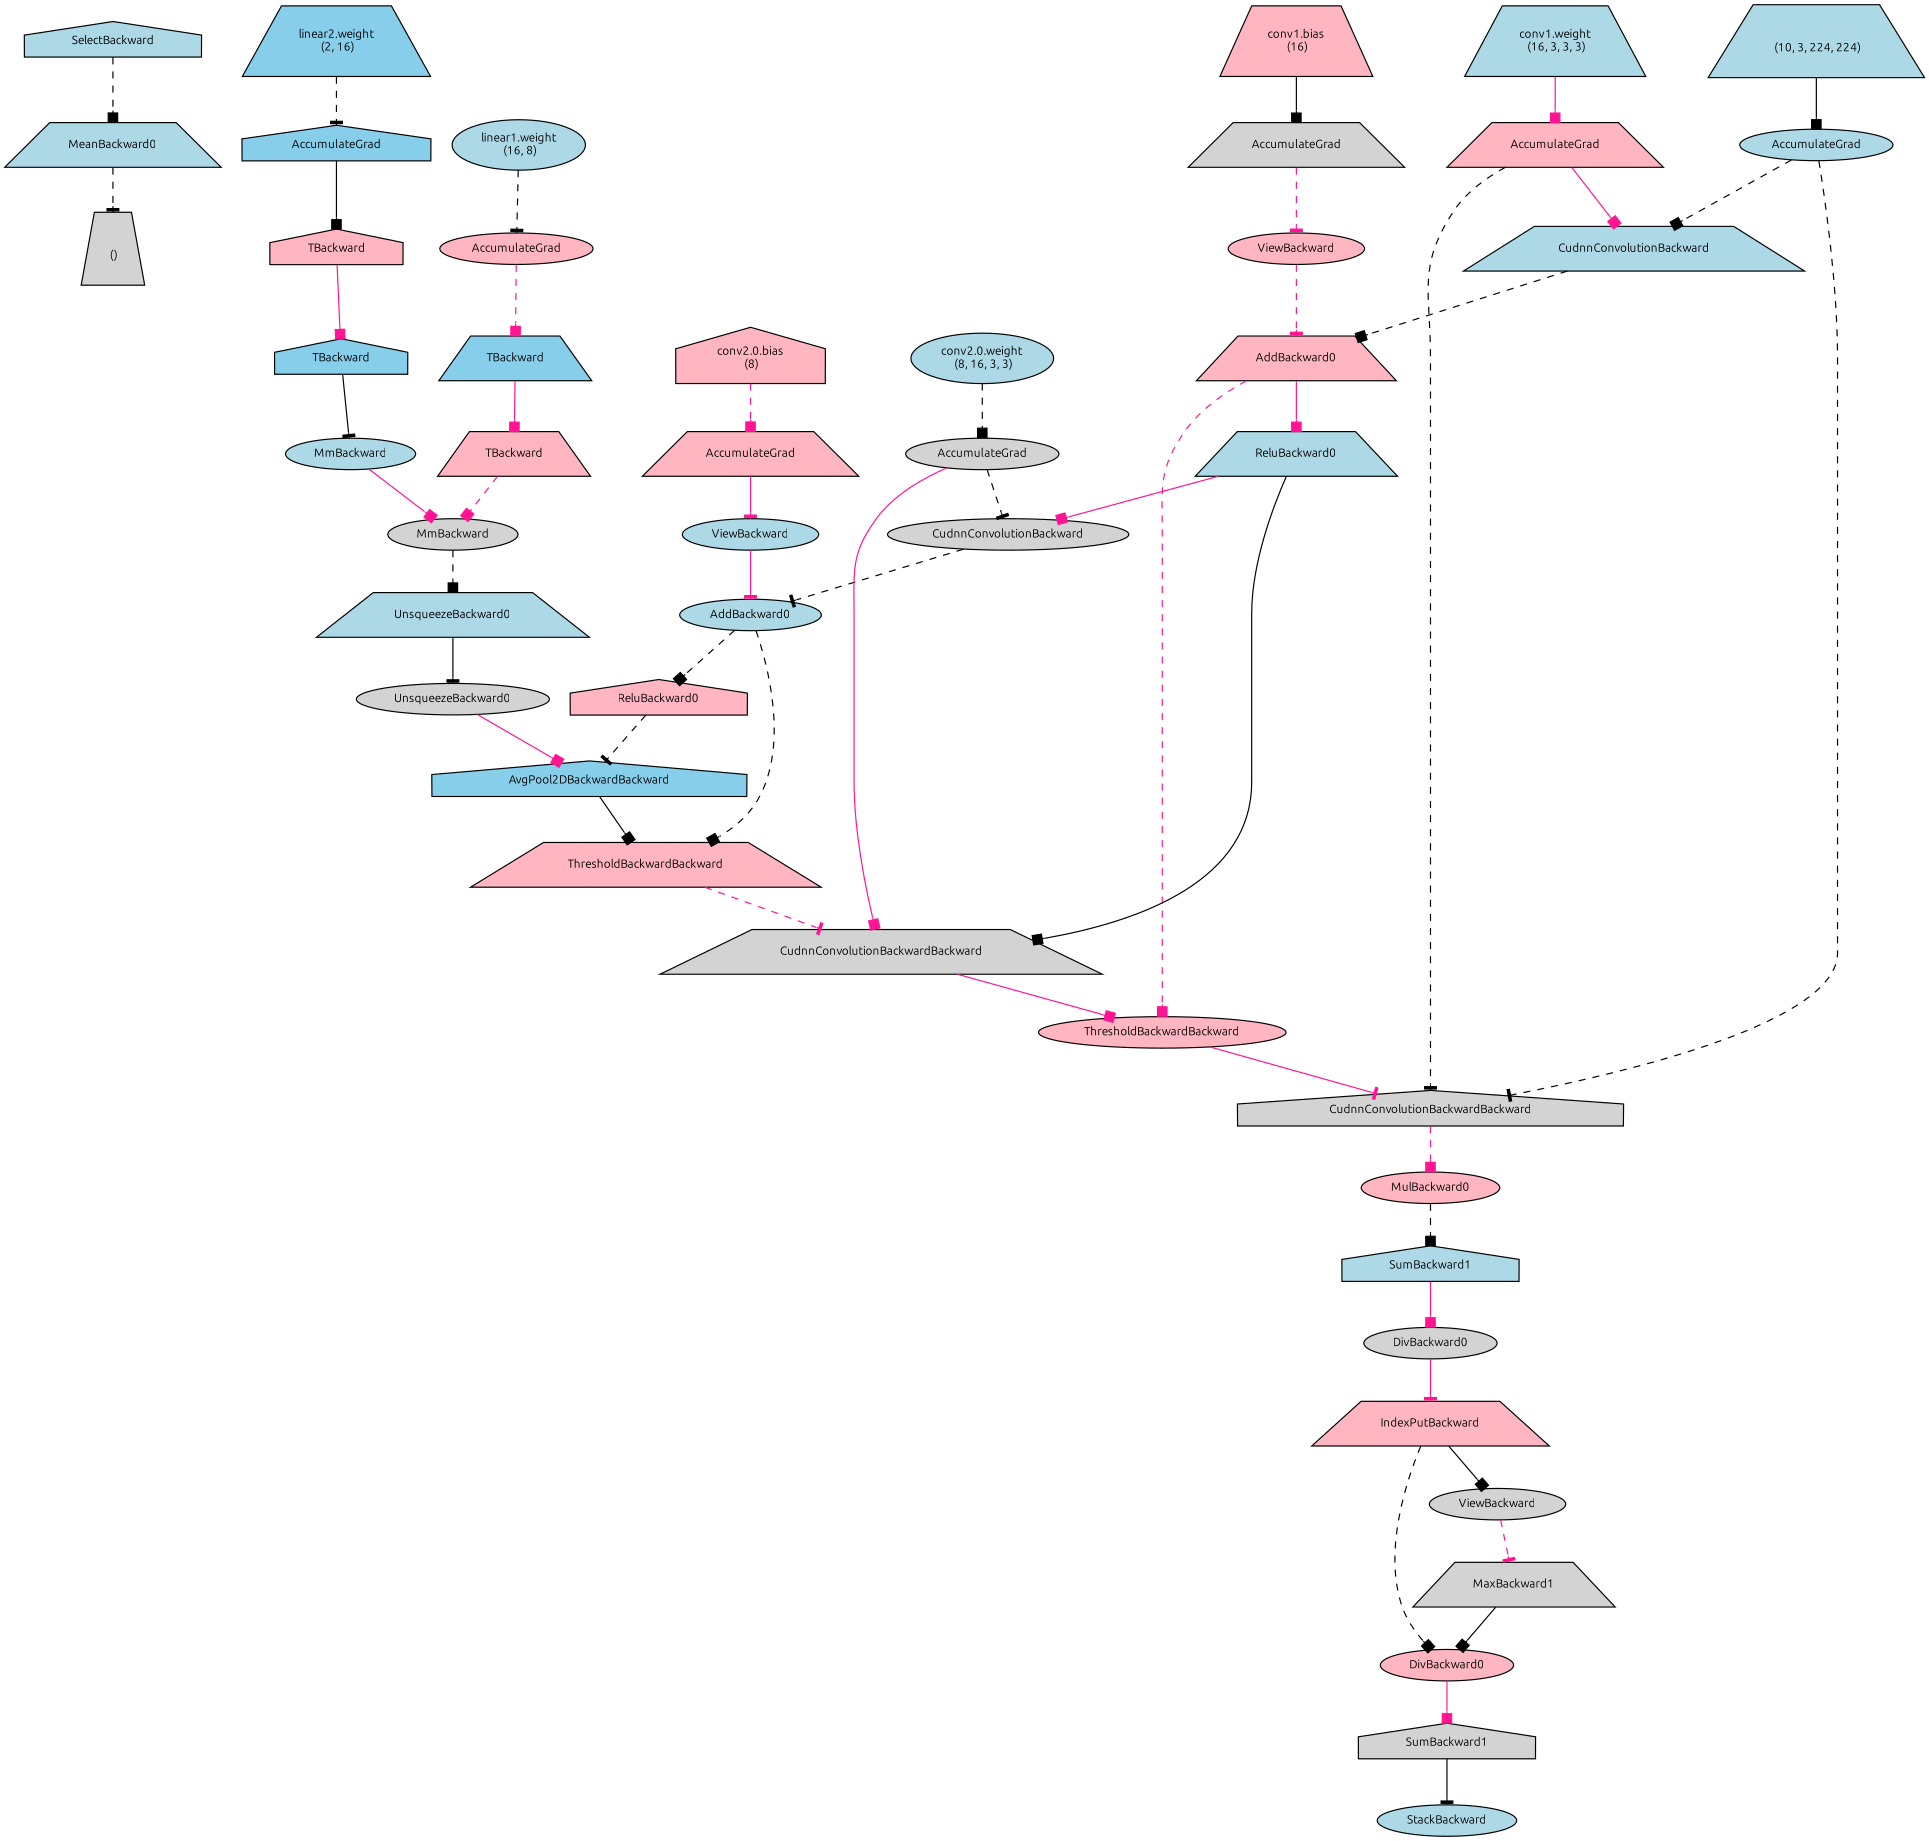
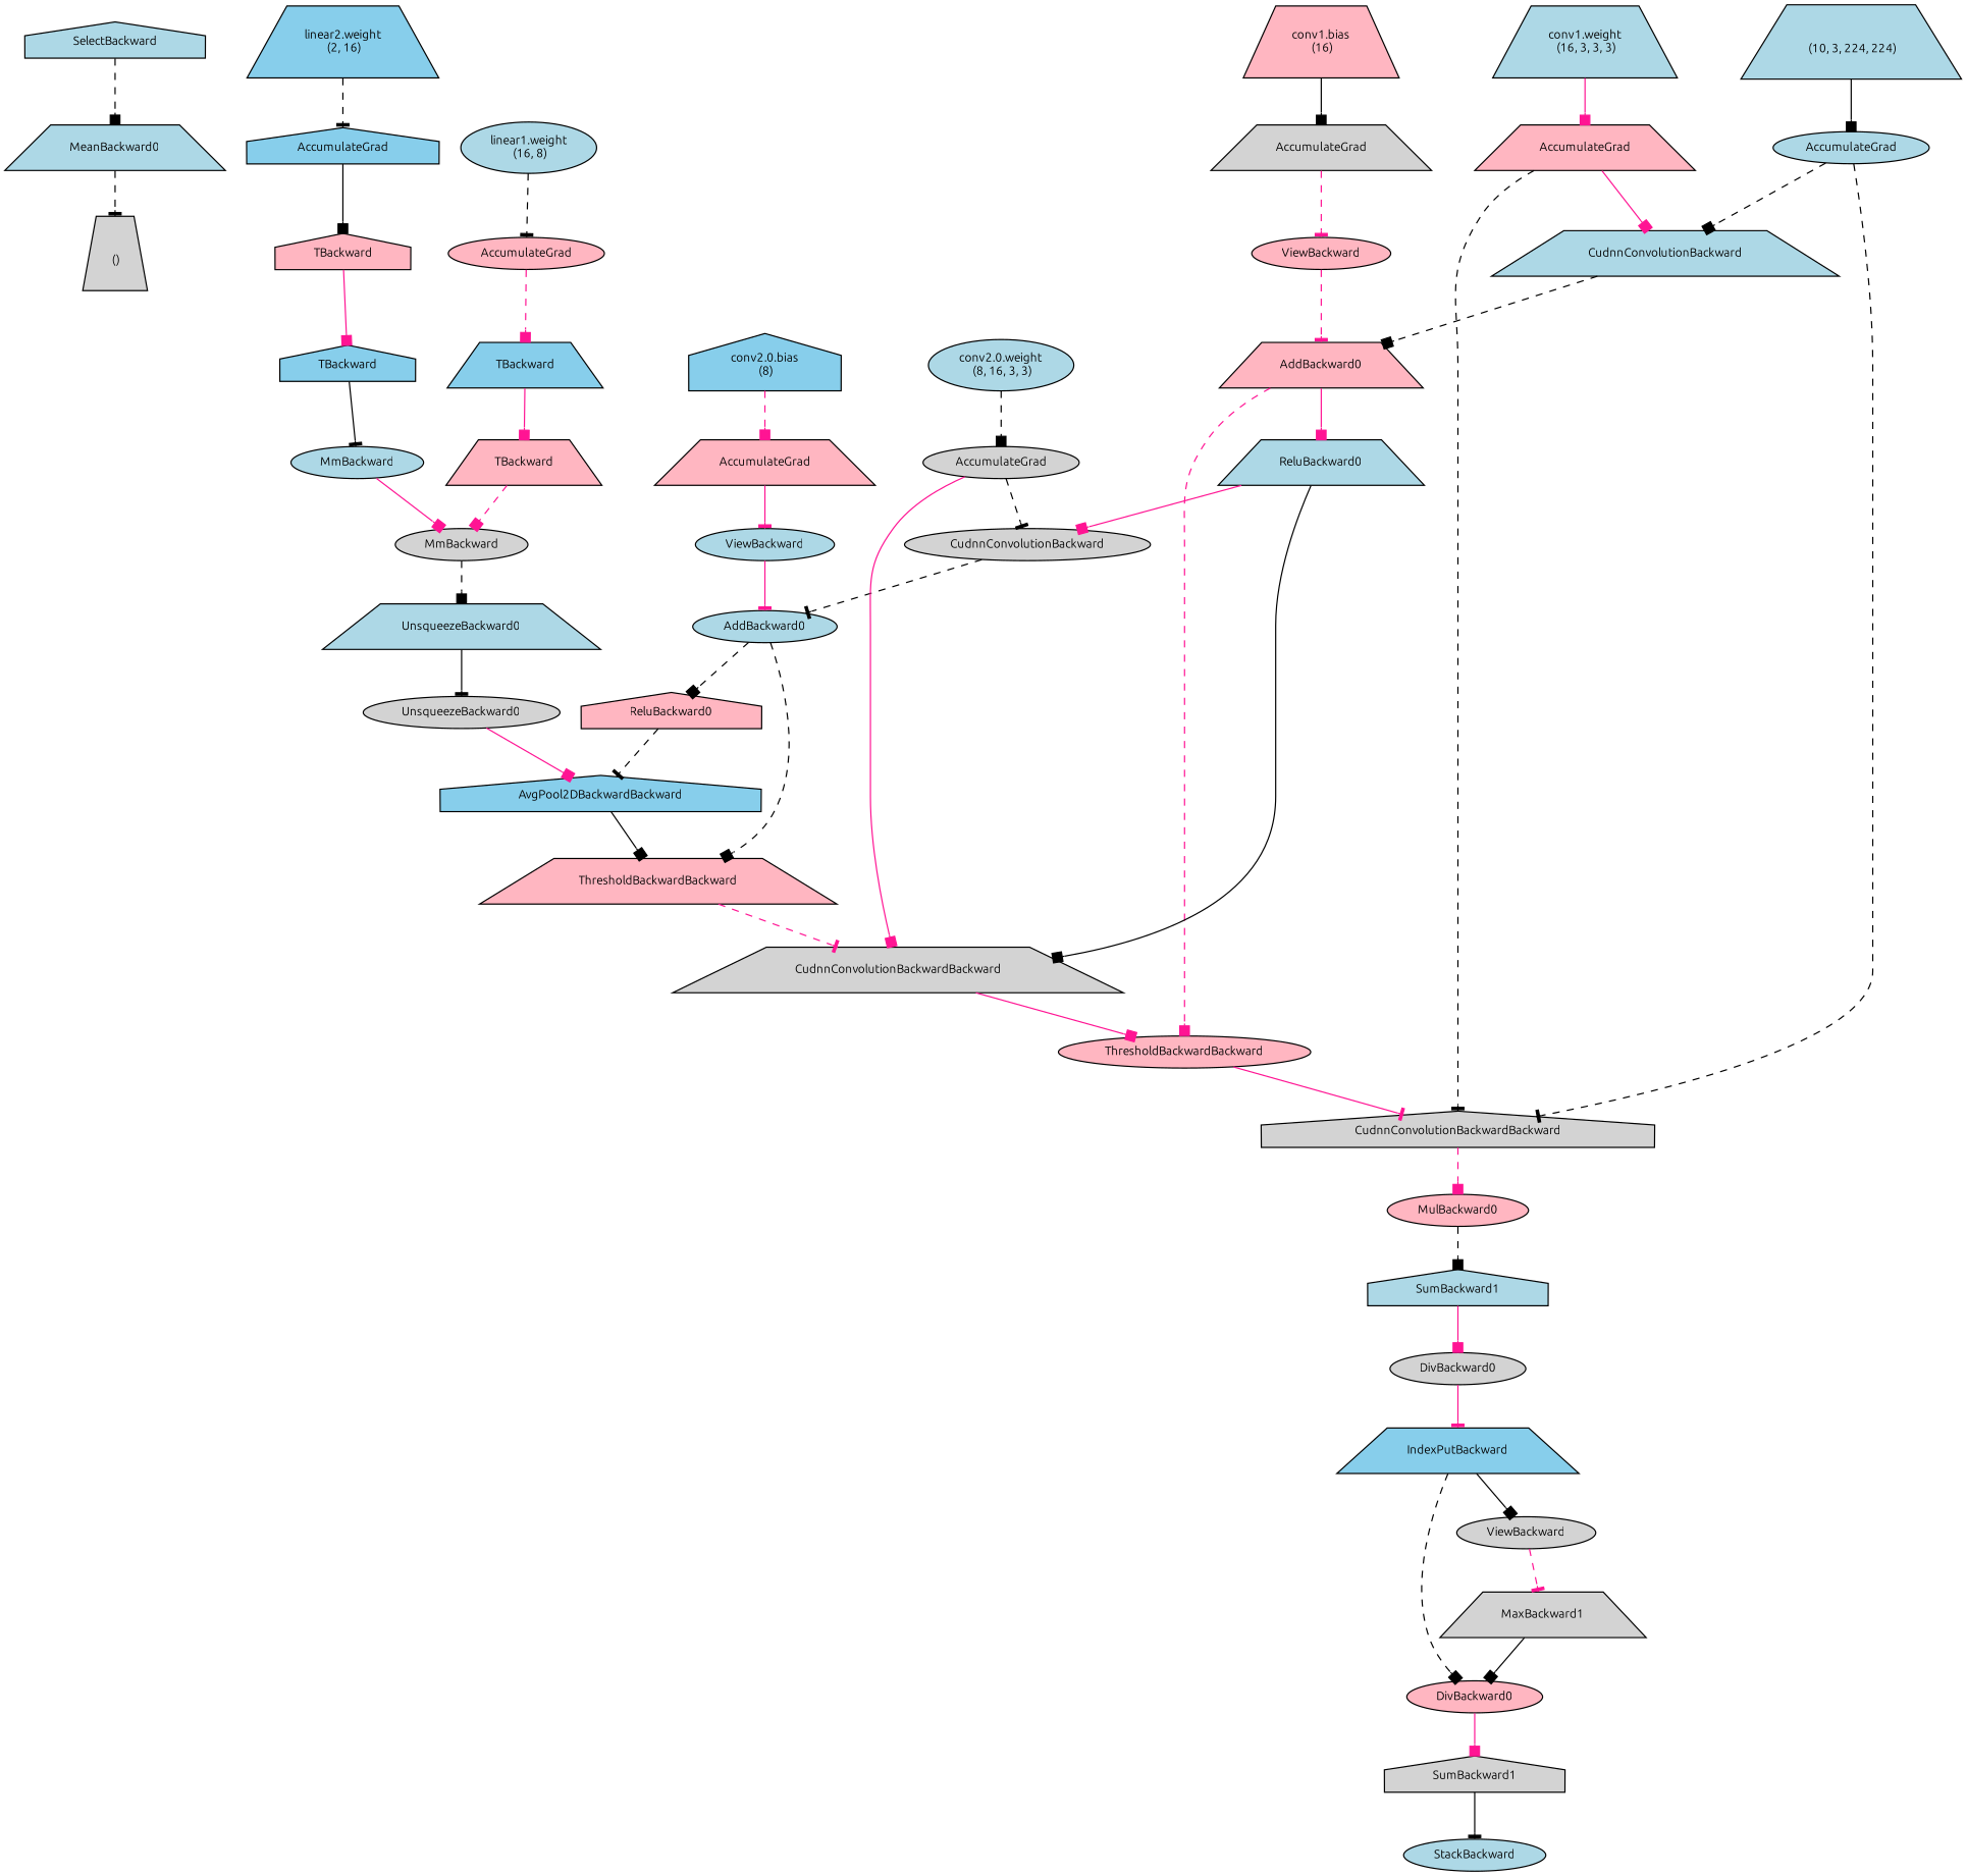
  digraph {
    fontname=Ubuntu
    node [align=left fillcolor=lightblue fontname=Ubuntu fontsize=10 ranksep=0.1 shape=trapezium style=filled]
    edge [arrowhead=box color=black fontname=Ubuntu style=dashed]
    n1 [fillcolor=lightgrey height=0.2 label="\n ()"]
    n2 [height=0.2 label=MeanBackward0]
    n3 [height=0.2 label=SelectBackward shape=house]
    n4 [height=0.2 label=StackBackward shape=ellipse]
    n5 [fillcolor=lightgrey height=0.2 label=SumBackward1 shape=house]
    n6 [fillcolor=lightpink height=0.2 label=DivBackward0 shape=ellipse]
-   n7 [fillcolor=lightpink height=0.2 label=IndexPutBackward]
+   n7 [fillcolor=skyblue height=0.2 label=IndexPutBackward]
    n8 [fillcolor=lightgrey height=0.2 label=ViewBackward shape=ellipse]
    n9 [fillcolor=lightgrey height=0.2 label=MaxBackward1]
    n10 [fillcolor=lightgrey height=0.2 label=DivBackward0 shape=ellipse]
    n11 [height=0.2 label=SumBackward1 shape=house]
    n12 [fillcolor=lightpink height=0.2 label=MulBackward0 shape=ellipse]
    n13 [fillcolor=lightgrey height=0.2 label=CudnnConvolutionBackwardBackward shape=house]
    n14 [height=0.2 label=AccumulateGrad shape=ellipse]
    n15 [height=0.2 label=CudnnConvolutionBackward]
    n16 [fillcolor=lightpink height=0.2 label=AddBackward0]
    n17 [height=0.2 label="\n (10, 3, 224, 224)"]
    n18 [fillcolor=lightpink height=0.2 label=ThresholdBackwardBackward shape=ellipse]
    n19 [fillcolor=lightgrey height=0.2 label=CudnnConvolutionBackwardBackward]
    n20 [height=0.2 label=ReluBackward0]
    n21 [fillcolor=lightgrey height=0.2 label=CudnnConvolutionBackward shape=ellipse]
    n22 [height=0.2 label=AddBackward0 shape=ellipse]
    n23 [fillcolor=lightpink height=0.2 label=AccumulateGrad]
    n24 [height=0.2 label="conv1.weight\n (16, 3, 3, 3)"]
    n25 [fillcolor=lightpink height=0.2 label=ViewBackward shape=ellipse]
    n26 [fillcolor=lightgrey height=0.2 label=AccumulateGrad]
    n27 [fillcolor=lightpink height=0.2 label="conv1.bias\n (16)"]
    n28 [fillcolor=lightpink height=0.2 label=ThresholdBackwardBackward]
    n29 [fillcolor=skyblue height=0.2 label=AvgPool2DBackwardBackward shape=house]
    n30 [fillcolor=lightgrey height=0.2 label=UnsqueezeBackward0 shape=ellipse]
    n31 [height=0.2 label=UnsqueezeBackward0]
    n32 [fillcolor=lightgrey height=0.2 label=MmBackward shape=ellipse]
    n33 [height=0.2 label=MmBackward shape=ellipse]
    n34 [fillcolor=skyblue height=0.2 label=TBackward shape=house]
    n35 [fillcolor=lightpink height=0.2 label=TBackward shape=house]
    n36 [fillcolor=skyblue height=0.2 label=AccumulateGrad shape=house]
    n37 [fillcolor=skyblue height=0.2 label="linear2.weight\n (2, 16)"]
    n38 [fillcolor=lightpink height=0.2 label=TBackward]
    n39 [fillcolor=skyblue height=0.2 label=TBackward]
    n40 [fillcolor=lightpink height=0.2 label=AccumulateGrad shape=ellipse]
    n41 [height=0.2 label="linear1.weight\n (16, 8)" shape=ellipse]
    n42 [fillcolor=lightpink height=0.2 label=ReluBackward0 shape=house]
    n43 [fillcolor=lightgrey height=0.2 label=AccumulateGrad shape=ellipse]
    n44 [height=0.2 label="conv2.0.weight\n (8, 16, 3, 3)" shape=ellipse]
    n45 [height=0.2 label=ViewBackward shape=ellipse]
    n46 [fillcolor=lightpink height=0.2 label=AccumulateGrad]
-   n47 [fillcolor=lightpink height=0.2 label="conv2.0.bias\n (8)" shape=house]
+   n47 [fillcolor=skyblue height=0.2 label="conv2.0.bias\n (8)" shape=house]
    n2 -> n1 [arrowhead=tee]
    n3 -> n2
    n5 -> n4 [arrowhead=tee style=solid]
    n6 -> n5 [color=deeppink style=solid]
    n7 -> n6
    n7 -> n8 [style=solid]
    n8 -> n9 [arrowhead=tee color=deeppink]
    n9 -> n6 [style=solid]
    n10 -> n7 [arrowhead=tee color=deeppink style=solid]
    n11 -> n10 [color=deeppink style=solid]
    n12 -> n11
    n13 -> n12 [color=deeppink]
    n14 -> n13 [arrowhead=tee]
    n14 -> n15
    n15 -> n16
    n16 -> n18 [color=deeppink]
    n16 -> n20 [color=deeppink style=solid]
    n17 -> n14 [style=solid]
    n18 -> n13 [arrowhead=tee color=deeppink style=solid]
    n19 -> n18 [color=deeppink style=solid]
    n20 -> n19 [style=solid]
    n20 -> n21 [color=deeppink style=solid]
    n21 -> n22 [arrowhead=tee]
    n22 -> n28
    n22 -> n42
    n23 -> n13 [arrowhead=tee]
    n23 -> n15 [color=deeppink style=solid]
    n24 -> n23 [color=deeppink style=solid]
    n25 -> n16 [arrowhead=tee color=deeppink]
    n26 -> n25 [arrowhead=tee color=deeppink]
    n27 -> n26 [style=solid]
    n28 -> n19 [arrowhead=tee color=deeppink]
    n29 -> n28 [style=solid]
    n30 -> n29 [color=deeppink style=solid]
    n31 -> n30 [arrowhead=tee style=solid]
    n32 -> n31
    n33 -> n32 [color=deeppink style=solid]
    n34 -> n33 [arrowhead=tee style=solid]
    n35 -> n34 [color=deeppink style=solid]
    n36 -> n35 [style=solid]
    n37 -> n36 [arrowhead=tee]
    n38 -> n32 [color=deeppink]
    n39 -> n38 [color=deeppink style=solid]
    n40 -> n39 [color=deeppink]
    n41 -> n40 [arrowhead=tee]
    n42 -> n29 [arrowhead=tee]
    n43 -> n19 [color=deeppink style=solid]
    n43 -> n21 [arrowhead=tee]
    n44 -> n43
    n45 -> n22 [arrowhead=tee color=deeppink style=solid]
    n46 -> n45 [arrowhead=tee color=deeppink style=solid]
    n47 -> n46 [color=deeppink]
  }
